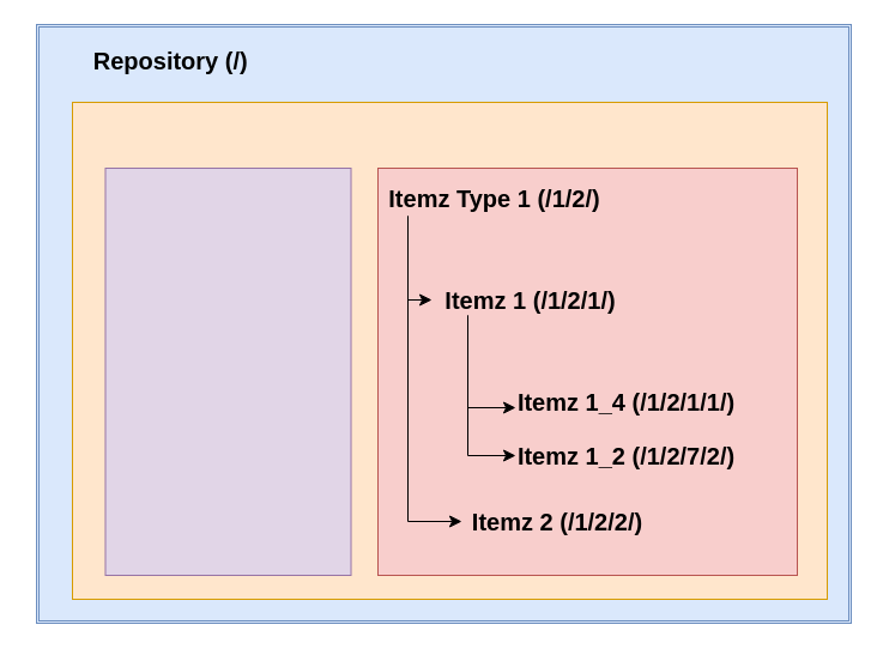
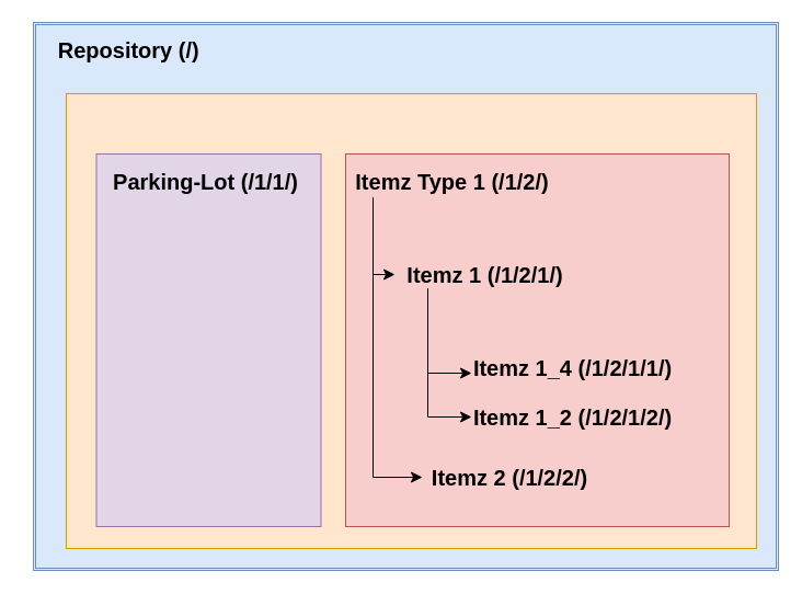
  <mxCell id="0" />
  <mxCell id="1" parent="0" />
  <mxCell id="2" value="" style="shape=ext;double=1;rounded=0;whiteSpace=wrap;html=1;fillColor=#dae8fc;strokeColor=#6c8ebf;" vertex="1" parent="1"><mxGeometry x="30" y="20" width="680" height="500" as="geometry" /></mxCell>
- <mxCell id="3" value="&lt;b&gt;&lt;font style=&quot;font-size: 20px;&quot;&gt;Repository (/)&amp;nbsp;&lt;/font&gt;&lt;/b&gt;" style="text;strokeColor=none;align=center;fillColor=none;html=1;verticalAlign=middle;whiteSpace=wrap;rounded=0;" vertex="1" parent="1"><mxGeometry x="75" y="35" width="140" height="30" as="geometry" /></mxCell>
+ <mxCell id="3" value="&lt;b&gt;&lt;font style=&quot;font-size: 20px;&quot;&gt;Repository (/)&amp;nbsp;&lt;/font&gt;&lt;/b&gt;" style="text;strokeColor=none;align=center;fillColor=none;html=1;verticalAlign=middle;whiteSpace=wrap;rounded=0;" vertex="1" parent="1"><mxGeometry x="50" y="30" width="140" height="30" as="geometry" /></mxCell>
  <mxCell id="4" value="" style="rounded=0;whiteSpace=wrap;html=1;fillColor=#ffe6cc;strokeColor=#d79b00;" vertex="1" parent="1"><mxGeometry x="60" y="85" width="630" height="415" as="geometry" /></mxCell>
  <mxCell id="5" value="" style="rounded=0;whiteSpace=wrap;html=1;rotation=90;fillColor=#f8cecc;strokeColor=#b85450;" vertex="1" parent="1"><mxGeometry x="320" y="135" width="340" height="350" as="geometry" /></mxCell>
  <mxCell id="6" value="" style="rounded=0;whiteSpace=wrap;html=1;rotation=-90;fillColor=#e1d5e7;strokeColor=#9673a6;" vertex="1" parent="1"><mxGeometry x="20" y="207.5" width="340" height="205" as="geometry" /></mxCell>
+ <mxCell id="7" value="&lt;span style=&quot;font-size: 20px;&quot;&gt;&lt;b&gt;Parking-Lot (/1/1/)&lt;/b&gt;&lt;/span&gt;" style="text;strokeColor=none;align=center;fillColor=none;html=1;verticalAlign=middle;whiteSpace=wrap;rounded=0;" vertex="1" parent="1"><mxGeometry x="95" y="150" width="185" height="30" as="geometry" /></mxCell>
  <mxCell id="8" value="&lt;span style=&quot;font-size: 20px;&quot;&gt;&lt;b&gt;Itemz Type 1 (/1/2/)&lt;/b&gt;&lt;/span&gt;" style="text;strokeColor=none;align=center;fillColor=none;html=1;verticalAlign=middle;whiteSpace=wrap;rounded=0;" vertex="1" parent="1"><mxGeometry x="320" y="150" width="185" height="30" as="geometry" /></mxCell>
  <mxCell id="9" value="&lt;span style=&quot;font-size: 20px;&quot;&gt;&lt;b&gt;Itemz 1 (/1/2/1/)&lt;/b&gt;&lt;/span&gt;" style="text;strokeColor=none;align=center;fillColor=none;html=1;verticalAlign=middle;whiteSpace=wrap;rounded=0;" vertex="1" parent="1"><mxGeometry x="350" y="235" width="185" height="30" as="geometry" /></mxCell>
  <mxCell id="10" value="&lt;span style=&quot;font-size: 20px;&quot;&gt;&lt;b&gt;Itemz 1_4 (/1/2/1/1/)&lt;/b&gt;&lt;/span&gt;" style="text;strokeColor=none;align=center;fillColor=none;html=1;verticalAlign=middle;whiteSpace=wrap;rounded=0;" vertex="1" parent="1"><mxGeometry x="430" y="320" width="185" height="30" as="geometry" /></mxCell>
- <mxCell id="11" value="&lt;span style=&quot;font-size: 20px;&quot;&gt;&lt;b&gt;Itemz 1_2 (/1/2/7/2/)&lt;/b&gt;&lt;/span&gt;" style="text;strokeColor=none;align=center;fillColor=none;html=1;verticalAlign=middle;whiteSpace=wrap;rounded=0;" vertex="1" parent="1"><mxGeometry x="430" y="365" width="185" height="30" as="geometry" /></mxCell>
+ <mxCell id="11" value="&lt;span style=&quot;font-size: 20px;&quot;&gt;&lt;b&gt;Itemz 1_2 (/1/2/1/2/)&lt;/b&gt;&lt;/span&gt;" style="text;strokeColor=none;align=center;fillColor=none;html=1;verticalAlign=middle;whiteSpace=wrap;rounded=0;" vertex="1" parent="1"><mxGeometry x="430" y="365" width="185" height="30" as="geometry" /></mxCell>
  <mxCell id="12" value="&lt;b style=&quot;font-size: 20px;&quot;&gt;Itemz 2 (/1/2/2/)&lt;/b&gt;" style="text;html=1;align=center;verticalAlign=middle;whiteSpace=wrap;rounded=0;" vertex="1" parent="1"><mxGeometry x="385" y="420" width="160" height="30" as="geometry" /></mxCell>
  <mxCell id="13" value="" style="edgeStyle=segmentEdgeStyle;endArrow=classic;html=1;curved=0;rounded=0;endSize=8;startSize=8;" edge="1" parent="1" target="11"><mxGeometry width="50" height="50" relative="1" as="geometry"><mxPoint x="390" y="284.99" as="sourcePoint" /><mxPoint x="430" y="365" as="targetPoint" /><Array as="points"><mxPoint x="390" y="380" /></Array></mxGeometry></mxCell>
  <mxCell id="14" value="" style="edgeStyle=segmentEdgeStyle;endArrow=classic;html=1;curved=0;rounded=0;endSize=8;startSize=8;entryX=0.018;entryY=0.667;entryDx=0;entryDy=0;entryPerimeter=0;" edge="1" parent="1"><mxGeometry width="50" height="50" relative="1" as="geometry"><mxPoint x="390" y="270" as="sourcePoint" /><mxPoint x="430" y="340.01" as="targetPoint" /><Array as="points"><mxPoint x="390" y="263" /><mxPoint x="390" y="340" /></Array></mxGeometry></mxCell>
  <mxCell id="15" value="" style="edgeStyle=segmentEdgeStyle;endArrow=classic;html=1;curved=0;rounded=0;endSize=8;startSize=8;" edge="1" parent="1"><mxGeometry width="50" height="50" relative="1" as="geometry"><mxPoint x="340" y="180" as="sourcePoint" /><mxPoint x="360" y="250" as="targetPoint" /><Array as="points"><mxPoint x="340" y="250" /></Array></mxGeometry></mxCell>
  <mxCell id="16" value="" style="edgeStyle=segmentEdgeStyle;endArrow=classic;html=1;curved=0;rounded=0;endSize=8;startSize=8;entryX=0;entryY=0.5;entryDx=0;entryDy=0;" edge="1" parent="1" target="12"><mxGeometry width="50" height="50" relative="1" as="geometry"><mxPoint x="340" y="180" as="sourcePoint" /><mxPoint x="360" y="384.98" as="targetPoint" /><Array as="points"><mxPoint x="340" y="435" /></Array></mxGeometry></mxCell>
